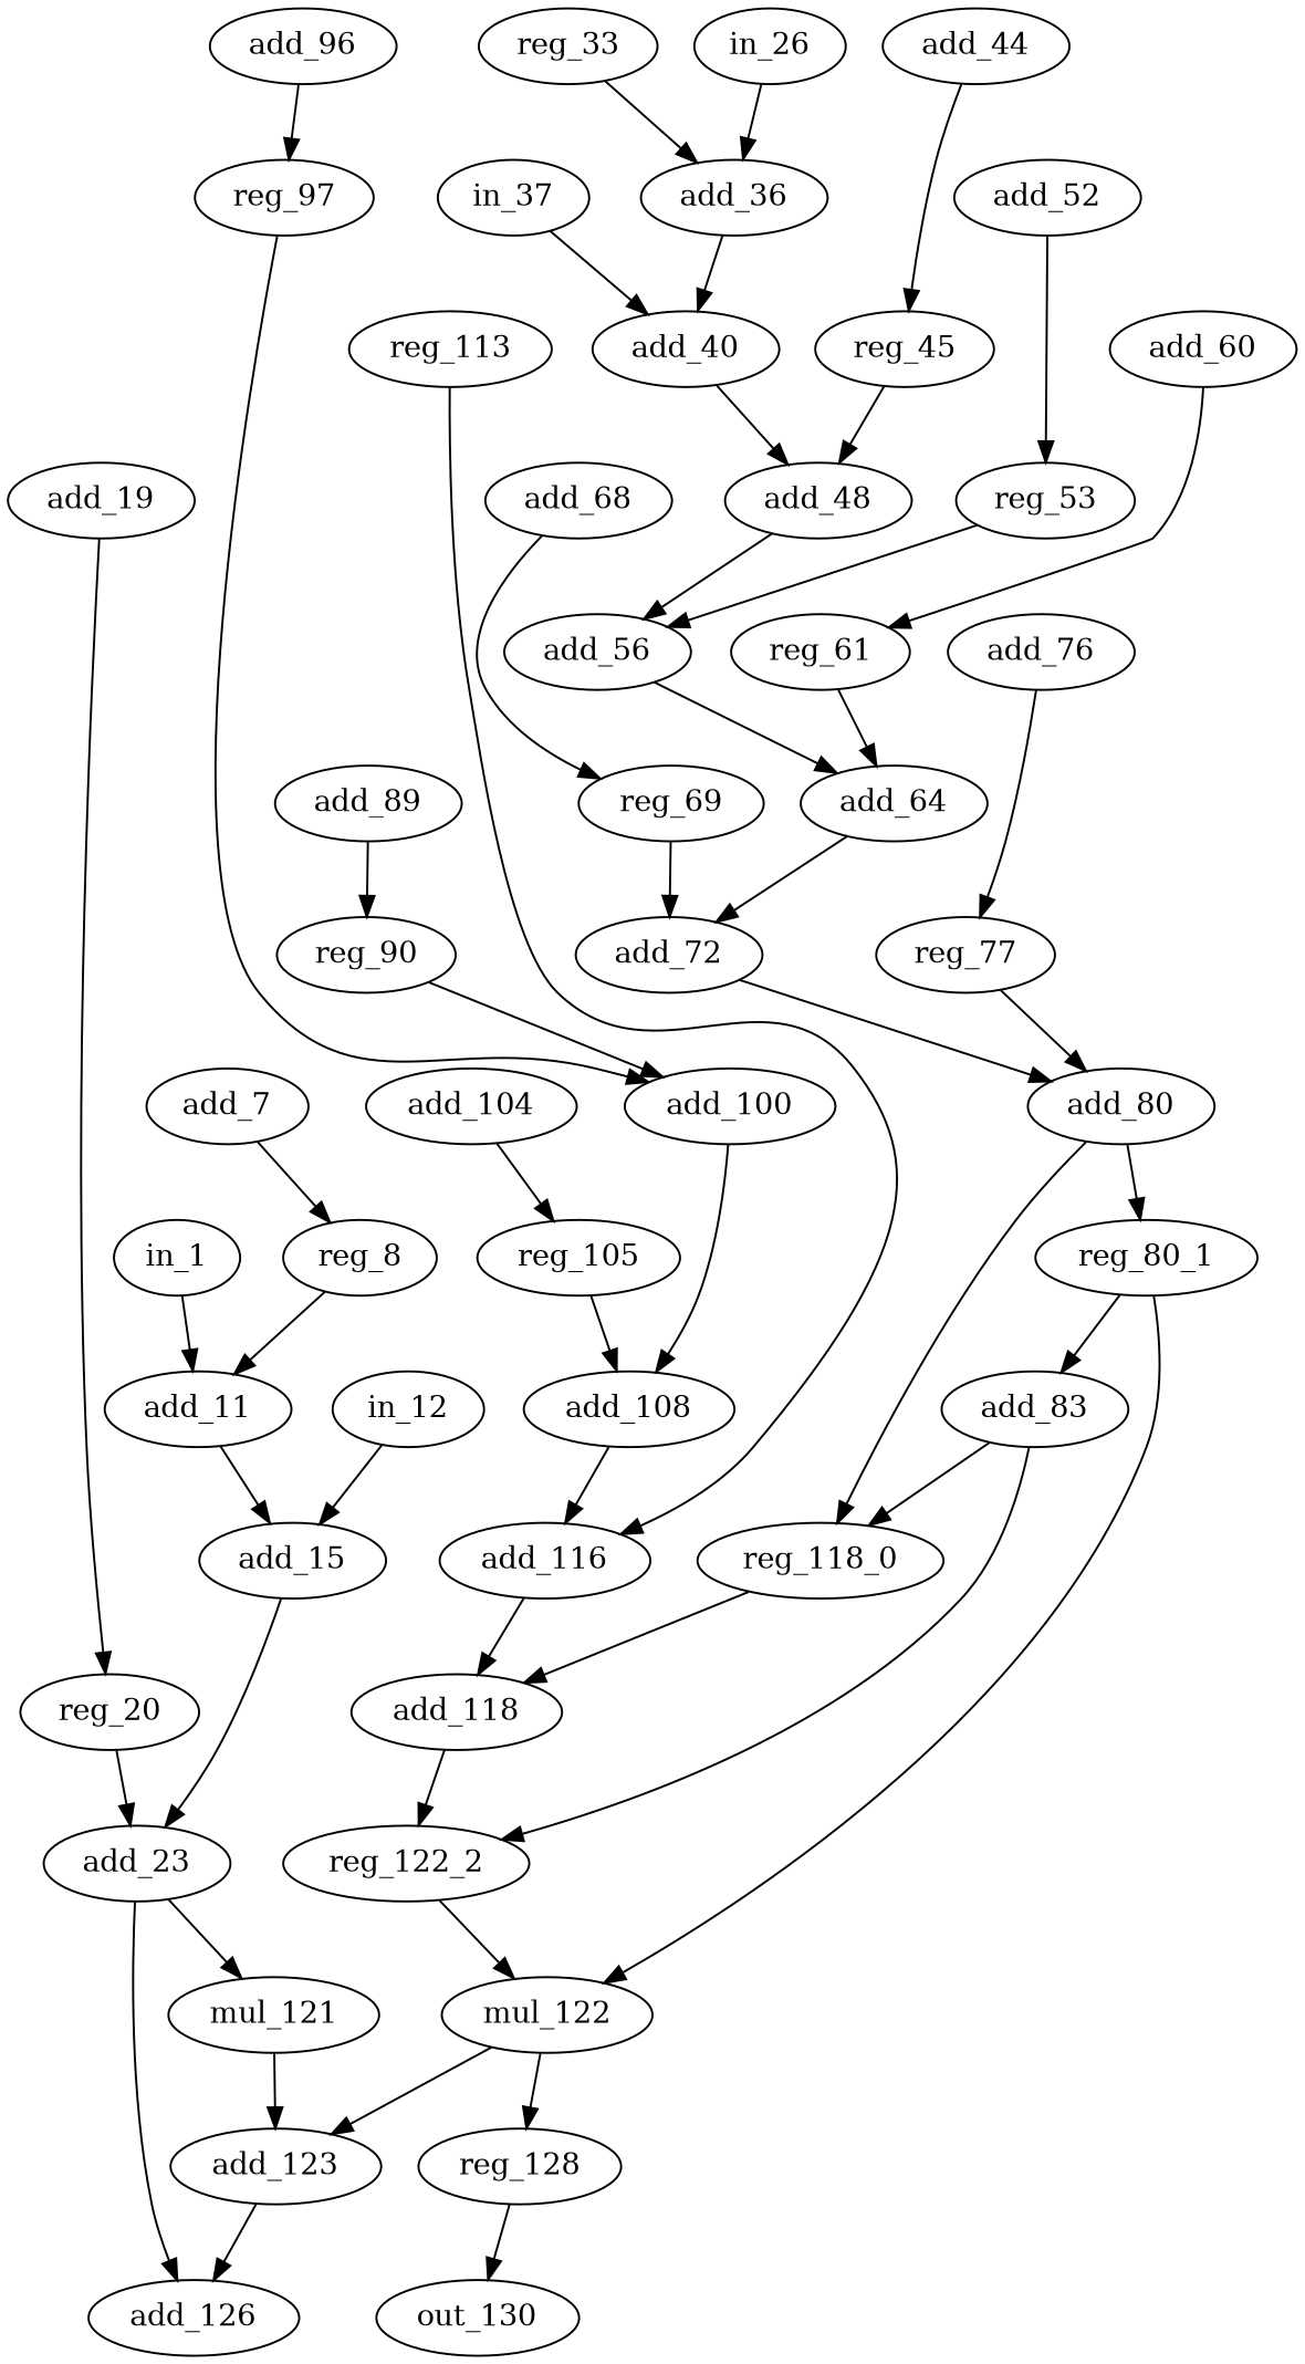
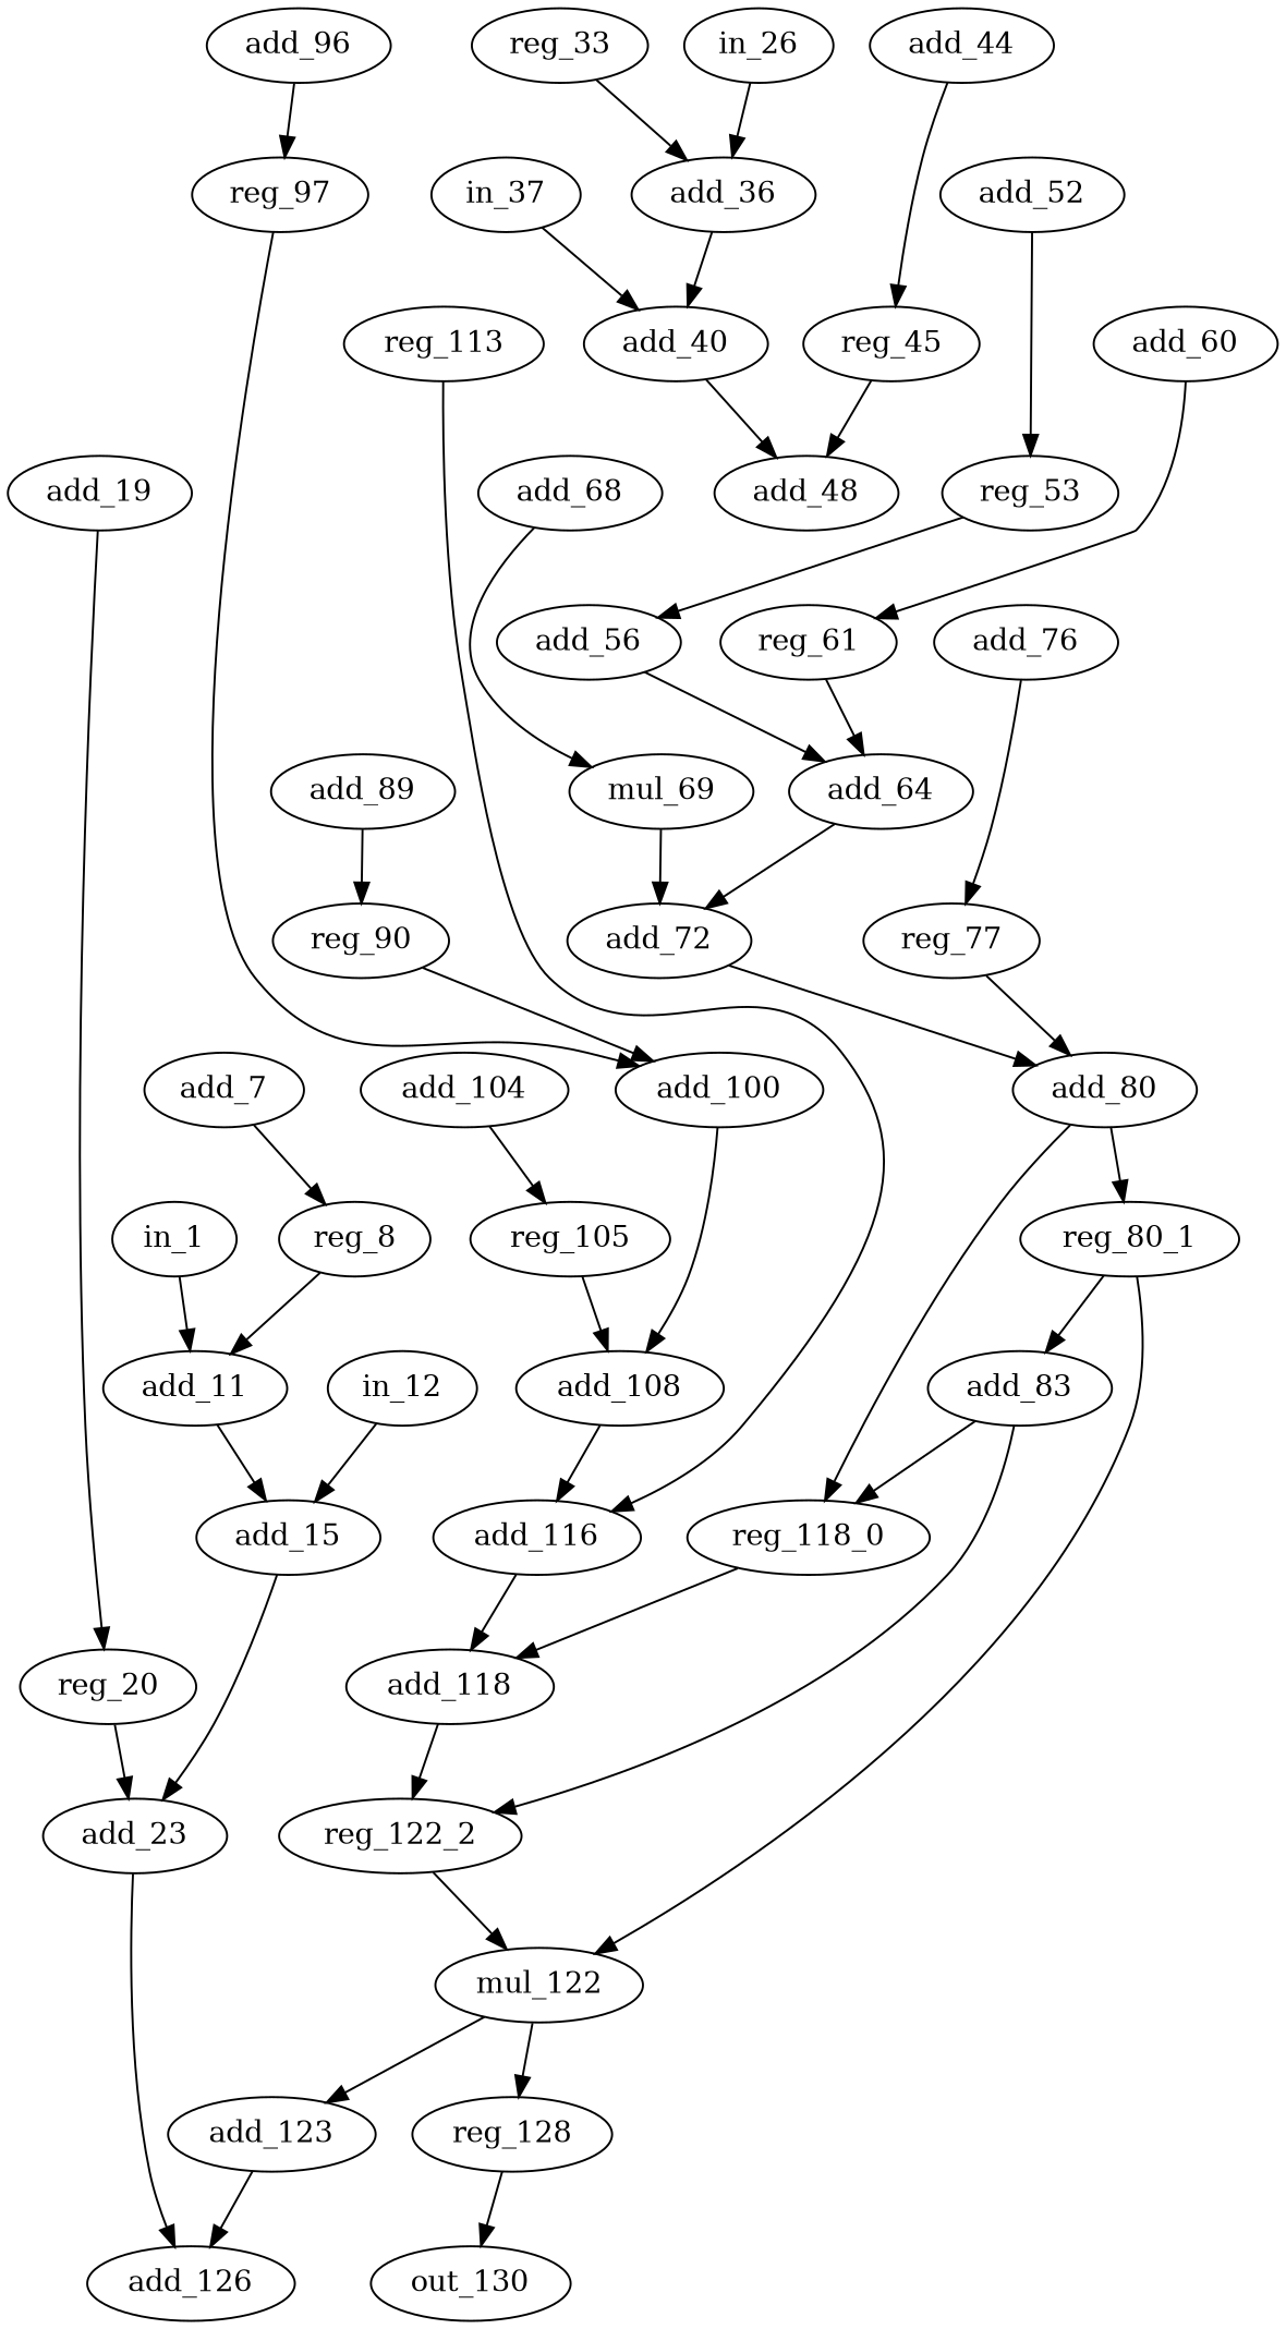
  digraph {
    node [op=reg]
    edge [port=0 weight=0]
    n1 [label=reg_33]
    n2 [label=add_36 op=add]
    n3 [label=add_40 op=add]
    n4 [label=in_12 op=in]
    n5 [label=add_15 op=add]
    n6 [label=add_23 op=add]
    n7 [label=in_37 op=in]
    n8 [label=add_48 op=add]
    n9 [label=add_68 op=addi value=2]
-   n10 [label=reg_69]
+   n10 [label=mul_69]
    n11 [label=add_72 op=add]
-   n12 [label=mul_121 op=muli value=2]
    n13 [label=add_123 op=add]
    n14 [label=add_126 op=add]
    n15 [label=reg_90]
    n16 [label=add_100 op=add]
    n17 [label=add_108 op=add]
    n18 [label=add_118 op=add]
    n19 [label=reg_122_2]
    n20 [label=mul_122 op=mul]
    n21 [label=reg_61]
    n22 [label=add_64 op=add]
    n23 [label=add_83 op=addi value=2]
    n24 [label=reg_118_0]
    n25 [label=add_19 op=addi value=2]
    n26 [label=reg_20]
    n27 [label=add_80 op=add]
    n28 [label=reg_80_1]
    n29 [label=add_89 op=addi value=2]
    n30 [label=add_104 op=addi value=2]
    n31 [label=reg_105]
    n32 [label=reg_128]
    n33 [label=out_130 op=out]
    n34 [label=add_60 op=addi value=2]
    n35 [label=in_1 op=in]
    n36 [label=add_11 op=add]
    n37 [label=add_7 op=addi value=2]
    n38 [label=reg_8]
    n39 [label=add_56 op=add]
    n40 [label=add_116 op=add]
    n41 [label=in_26 op=in]
    n42 [label=add_96 op=addi value=2]
    n43 [label=reg_97]
    n44 [label=reg_53]
    n45 [label=reg_45]
    n46 [label=add_44 op=addi value=2]
    n47 [label=add_52 op=addi value=2]
    n48 [label=reg_113]
    n49 [label=reg_77]
    n50 [label=add_76 op=addi value=2]
    n1 -> n2
    n2 -> n3
    n3 -> n8 [port=1]
    n4 -> n5 [port=1]
    n5 -> n6 [port=1]
-   n6 -> n12
    n6 -> n14 [port=1]
    n7 -> n3 [port=1]
-   n8 -> n39 [port=1]
    n9 -> n10
    n10 -> n11 [port=1]
    n11 -> n27
-   n12 -> n13 [port=1]
    n13 -> n14
    n15 -> n16
    n16 -> n17
    n17 -> n40 [port=1]
    n18 -> n19 [port=1]
    n19 -> n20 [port=1]
    n20 -> n13
    n20 -> n32
    n21 -> n22 [port=1]
    n22 -> n11
    n23 -> n19
    n23 -> n24
    n24 -> n18
    n25 -> n26
    n26 -> n6
    n27 -> n24 [port=1]
    n27 -> n28
    n28 -> n20
    n28 -> n23
    n29 -> n15
    n30 -> n31
    n31 -> n17 [port=1]
    n32 -> n33
    n34 -> n21
    n35 -> n36 [port=1]
    n36 -> n5
    n37 -> n38
    n38 -> n36
    n39 -> n22
    n40 -> n18 [port=1]
    n41 -> n2 [port=1]
    n42 -> n43
    n43 -> n16 [port=1]
    n44 -> n39
    n45 -> n8
    n46 -> n45
    n47 -> n44
    n48 -> n40
    n49 -> n27 [port=1]
    n50 -> n49
  }
